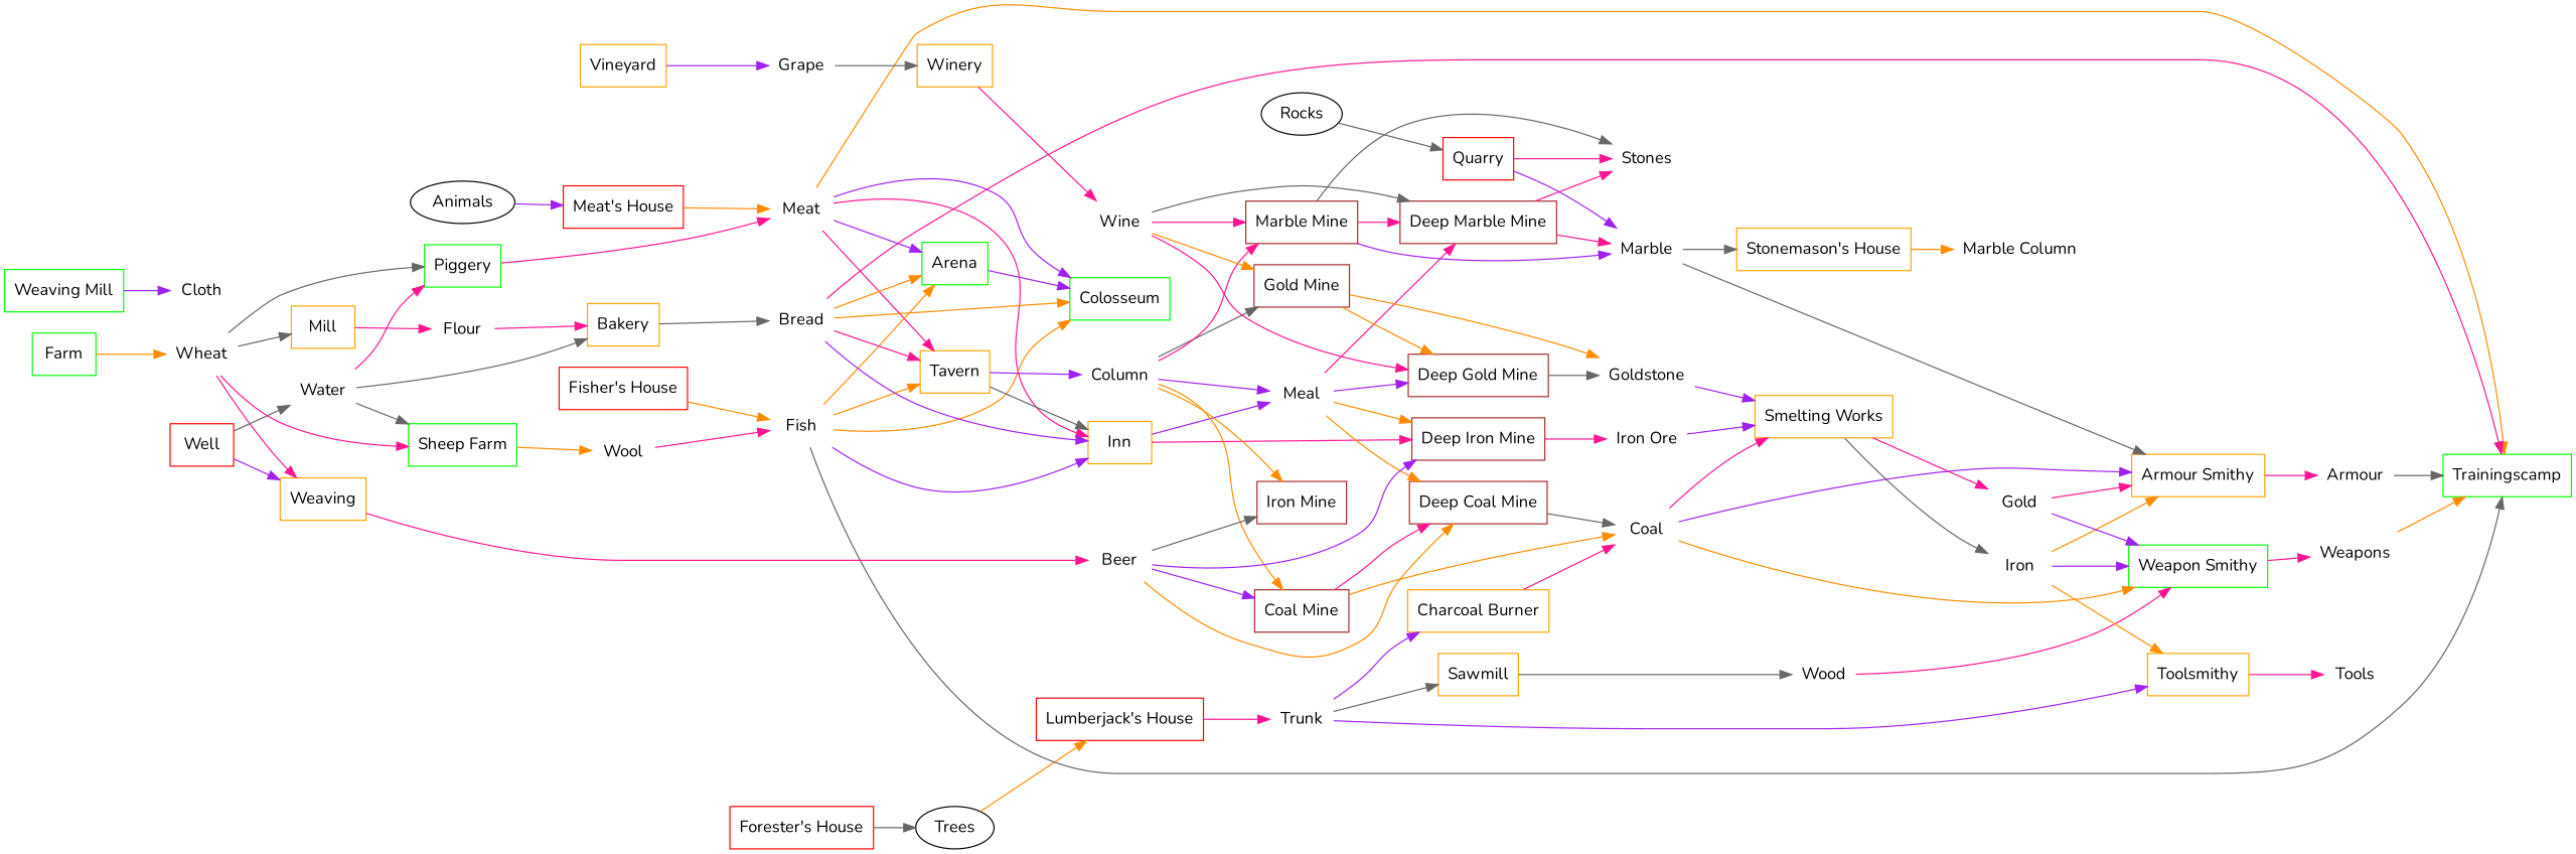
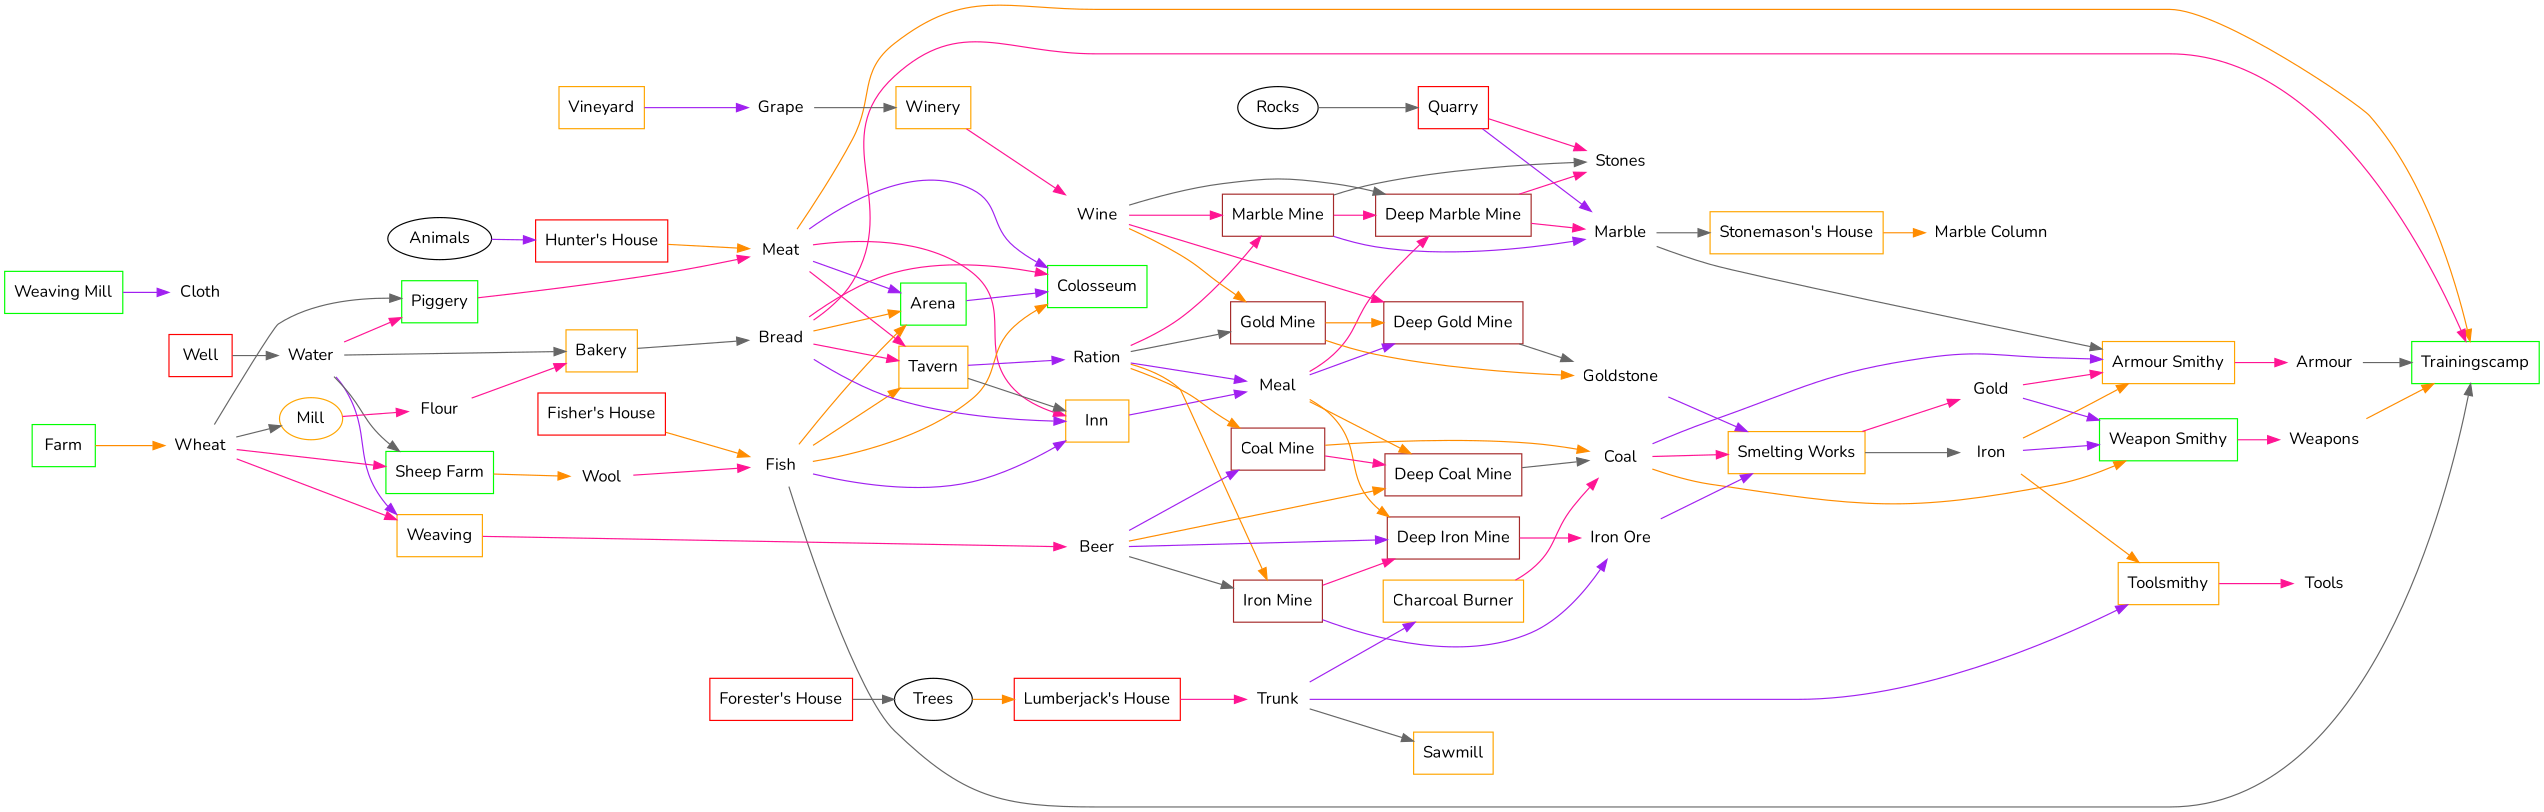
  digraph {
    fontname=Nunito
    rankdir=LR
    node [fontname=Nunito shape=box]
    edge [color=deeppink fontname=Nunito]
    Rocks [shape=ellipse]
    Quarry [color=red]
    Stones [shape=plaintext]
    Marble [shape=plaintext]
    Trees [shape=ellipse]
    "Lumberjack's House" [color=red]
    Trunk [shape=plaintext]
    Animals [shape=ellipse]
-   "Hunter's House" [color=red label="Meat's House"]
+   "Hunter's House" [color=red]
    Meat [shape=plaintext]
    Fish [shape=plaintext]
    Tavern [color=orange]
    Inn [color=orange]
    Arena [color=green]
    Colosseum [color=green]
    Trainingscamp [color=green]
-   Ration [shape=plaintext label=Column]
+   Ration [shape=plaintext]
    Meal [shape=plaintext]
    Water [shape=plaintext]
    Bakery [color=orange]
    n21 [color=orange label=Weaving]
    Piggery [color=green]
    "Sheep Farm" [color=green]
    Bread [shape=plaintext]
    Beer [shape=plaintext]
    Wool [shape=plaintext]
    "Charcoal Burner" [color=orange]
    Sawmill [color=orange]
    Toolsmithy [color=orange]
    Coal [shape=plaintext]
-   Wood [shape=plaintext]
    Tools [shape=plaintext]
    "Weapon Smithy" [color=green]
    Weapons [shape=plaintext]
    "Stonemason's House" [color=orange]
    "Armour Smithy" [color=orange]
    "Marble Column" [shape=plaintext]
    Wheat [shape=plaintext]
-   Mill [color=orange]
+   Mill [color=orange shape=ellipse]
    Flour [shape=plaintext]
    "Coal Mine" [color=brown]
    "Gold Mine" [color=brown]
    "Iron Mine" [color=brown]
    "Marble Mine" [color=brown]
    "Deep Coal Mine" [color=brown]
    "Deep Gold Mine" [color=brown]
    "Deep Iron Mine" [color=brown]
    "Deep Marble Mine" [color=brown]
    Goldstone [shape=plaintext]
    "Iron Ore" [shape=plaintext]
    "Smelting Works" [color=orange]
    Armour [shape=plaintext]
    Iron [shape=plaintext]
    Gold [shape=plaintext]
    "Weaving Mill" [color=green]
    Cloth [shape=plaintext]
    Grape [shape=plaintext]
    Winery [color=orange]
    Wine [shape=plaintext]
    "Fisher's House" [color=red]
    "Forester's House" [color=red]
    Well [color=red]
    Vineyard [color=orange]
    Farm [color=green]
    Rocks -> Quarry [color=gray40]
    Quarry -> Stones
    Quarry -> Marble [color=purple]
    Marble -> "Stonemason's House" [color=gray40]
    Marble -> "Armour Smithy" [color=gray40]
    Trees -> "Lumberjack's House" [color=darkorange]
    "Lumberjack's House" -> Trunk
    Trunk -> "Charcoal Burner" [color=purple]
    Trunk -> Sawmill [color=gray40]
    Trunk -> Toolsmithy [color=purple]
    Animals -> "Hunter's House" [color=purple]
    "Hunter's House" -> Meat [color=darkorange]
    Meat -> Tavern
    Meat -> Inn
    Meat -> Arena [color=purple]
    Meat -> Colosseum [color=purple]
    Meat -> Trainingscamp [color=darkorange]
    Fish -> Tavern [color=darkorange]
    Fish -> Inn [color=purple]
    Fish -> Arena [color=darkorange]
    Fish -> Colosseum [color=darkorange]
    Fish -> Trainingscamp [color=gray40]
    Tavern -> Inn [color=gray40]
    Tavern -> Ration [color=purple]
    Inn -> Meal [color=purple]
    Arena -> Colosseum [color=purple]
    Ration -> Meal [color=purple]
    Ration -> "Coal Mine" [color=darkorange]
    Ration -> "Gold Mine" [color=gray40]
    Ration -> "Iron Mine" [color=darkorange]
    Ration -> "Marble Mine"
    Meal -> "Deep Coal Mine" [color=darkorange]
    Meal -> "Deep Gold Mine" [color=purple]
    Meal -> "Deep Iron Mine" [color=darkorange]
    Meal -> "Deep Marble Mine"
    Water -> Bakery [color=gray40]
-   Well -> n21 [color=purple]
+   Water -> n21 [color=purple]
    Water -> Piggery
    Water -> "Sheep Farm" [color=gray40]
    Bakery -> Bread [color=gray40]
    n21 -> Beer
    Piggery -> Meat
    "Sheep Farm" -> Wool [color=darkorange]
    Bread -> Tavern
    Bread -> Inn [color=purple]
    Bread -> Arena [color=darkorange]
-   Bread -> Colosseum [color=darkorange]
+   Bread -> Colosseum
    Bread -> Trainingscamp
    Beer -> "Coal Mine" [color=purple]
    Beer -> "Iron Mine" [color=gray40]
    Beer -> "Deep Coal Mine" [color=darkorange]
    Beer -> "Deep Iron Mine" [color=purple]
    Wool -> Fish
    "Charcoal Burner" -> Coal
-   Sawmill -> Wood [color=gray40]
    Toolsmithy -> Tools
    Coal -> "Weapon Smithy" [color=darkorange]
    Coal -> "Armour Smithy" [color=purple]
    Coal -> "Smelting Works"
-   Wood -> "Weapon Smithy"
    "Weapon Smithy" -> Weapons
    Weapons -> Trainingscamp [color=darkorange]
    "Stonemason's House" -> "Marble Column" [color=darkorange]
    "Armour Smithy" -> Armour
    Wheat -> n21
    Wheat -> Piggery [color=gray40]
    Wheat -> "Sheep Farm"
    Wheat -> Mill [color=gray40]
    Mill -> Flour
    Flour -> Bakery
    "Coal Mine" -> Coal [color=darkorange]
    "Coal Mine" -> "Deep Coal Mine"
    "Gold Mine" -> "Deep Gold Mine" [color=darkorange]
    "Gold Mine" -> Goldstone [color=darkorange]
-   Inn -> "Deep Iron Mine"
+   "Iron Mine" -> "Deep Iron Mine"
+   "Iron Mine" -> "Iron Ore" [color=purple]
    "Marble Mine" -> Stones [color=gray40]
    "Marble Mine" -> Marble [color=purple]
    "Marble Mine" -> "Deep Marble Mine"
    "Deep Coal Mine" -> Coal [color=gray40]
    "Deep Gold Mine" -> Goldstone [color=gray40]
    "Deep Iron Mine" -> "Iron Ore"
    "Deep Marble Mine" -> Stones
    "Deep Marble Mine" -> Marble
    Goldstone -> "Smelting Works" [color=purple]
    "Iron Ore" -> "Smelting Works" [color=purple]
    "Smelting Works" -> Iron [color=gray40]
    "Smelting Works" -> Gold
    Armour -> Trainingscamp [color=gray40]
    Iron -> Toolsmithy [color=darkorange]
    Iron -> "Weapon Smithy" [color=purple]
    Iron -> "Armour Smithy" [color=darkorange]
    Gold -> "Weapon Smithy" [color=purple]
    Gold -> "Armour Smithy"
    "Weaving Mill" -> Cloth [color=purple]
    Grape -> Winery [color=gray40]
    Winery -> Wine
    Wine -> "Gold Mine" [color=darkorange]
    Wine -> "Marble Mine"
    Wine -> "Deep Gold Mine"
    Wine -> "Deep Marble Mine" [color=gray40]
    "Fisher's House" -> Fish [color=darkorange]
    "Forester's House" -> Trees [color=gray40]
    Well -> Water [color=gray40]
    Vineyard -> Grape [color=purple]
    Farm -> Wheat [color=darkorange]
  }
